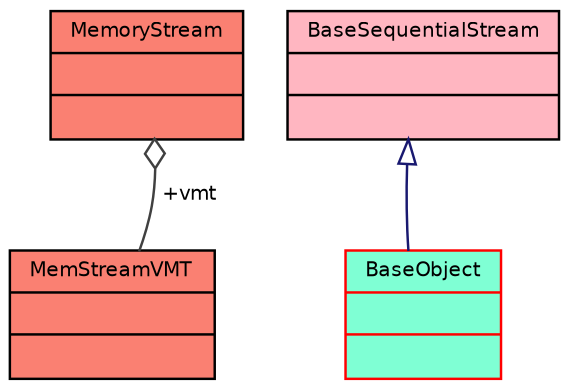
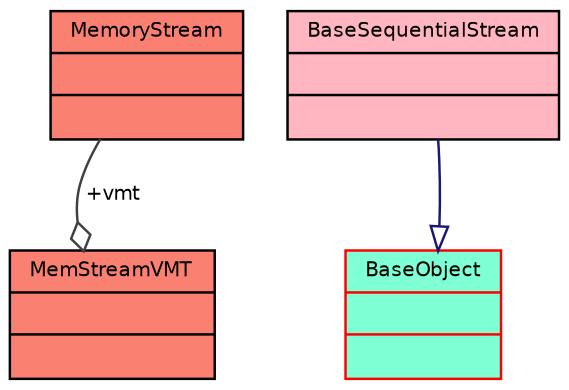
  digraph {
    node [color=black fillcolor=salmon fontname=Helvetica fontsize=8 shape=record style=filled]
    edge [fontname=Helvetica fontsize=8 labelfontname=Helvetica labelfontsize=8 style=solid]
    n1 [fontcolor=black height=0.2 label="{MemoryStream\n||}" width=0.4]
    n2 [fillcolor=lightpink height=0.2 label="{BaseSequentialStream\n||}" width=0.4]
    n3 [color=red fillcolor=aquamarine height=0.2 label="{BaseObject\n||}" width=0.4]
    n4 [height=0.2 label="{MemStreamVMT\n||}" width=0.4]
-   n2 -> n3 [arrowtail=onormal color=midnightblue dir=back]
-   n4 -> n1 [arrowhead=odiamond color=grey25 label=" +vmt"]
+   n3 -> n2 [arrowtail=onormal color=midnightblue dir=back]
+   n1 -> n4 [arrowhead=odiamond color=grey25 label=" +vmt"]
  }
